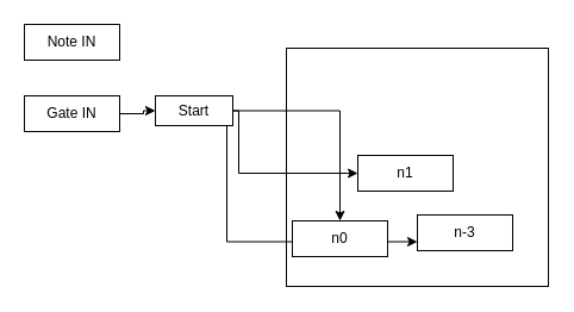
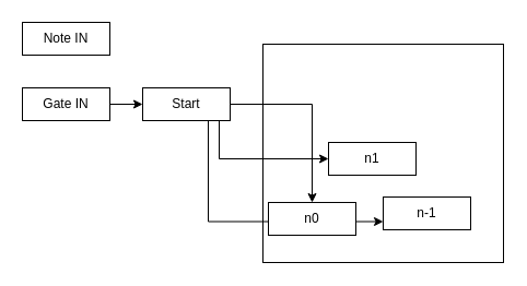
  <mxCell id="0" />
  <mxCell id="1" parent="0" />
  <mxCell id="2" value="" style="group" vertex="1" connectable="0" parent="1"><mxGeometry x="240" y="40" width="220" height="200" as="geometry" /></mxCell>
  <mxCell id="3" value="" style="rounded=0;whiteSpace=wrap;html=1;" vertex="1" parent="2"><mxGeometry width="220" height="200" as="geometry" /></mxCell>
  <mxCell id="4" value="Note IN" style="rounded=0;whiteSpace=wrap;html=1;" vertex="1" parent="1"><mxGeometry x="20" y="20" width="80" height="30" as="geometry" /></mxCell>
  <mxCell id="5" value="" style="edgeStyle=orthogonalEdgeStyle;rounded=0;orthogonalLoop=1;jettySize=auto;html=1;" edge="1" parent="1" source="6" target="10"><mxGeometry relative="1" as="geometry" /></mxCell>
  <mxCell id="6" value="Gate IN" style="rounded=0;whiteSpace=wrap;html=1;" vertex="1" parent="1"><mxGeometry x="20" y="80" width="80" height="30" as="geometry" /></mxCell>
  <mxCell id="7" value="" style="edgeStyle=orthogonalEdgeStyle;rounded=0;orthogonalLoop=1;jettySize=auto;html=1;" edge="1" parent="1" source="10" target="11"><mxGeometry relative="1" as="geometry" /></mxCell>
  <mxCell id="8" style="edgeStyle=orthogonalEdgeStyle;rounded=0;orthogonalLoop=1;jettySize=auto;html=1;entryX=0;entryY=0.5;entryDx=0;entryDy=0;" edge="1" parent="1" source="10" target="12"><mxGeometry relative="1" as="geometry"><Array as="points"><mxPoint x="200" y="145" /></Array></mxGeometry></mxCell>
  <mxCell id="9" style="edgeStyle=orthogonalEdgeStyle;rounded=0;orthogonalLoop=1;jettySize=auto;html=1;entryX=0;entryY=0.75;entryDx=0;entryDy=0;" edge="1" parent="1" source="10" target="13"><mxGeometry relative="1" as="geometry"><Array as="points"><mxPoint x="190" y="203" /></Array></mxGeometry></mxCell>
- <mxCell id="10" value="Start" style="rounded=0;whiteSpace=wrap;html=1;" vertex="1" parent="1"><mxGeometry x="130" y="80" width="65" height="25" as="geometry" /></mxCell>
+ <mxCell id="10" value="Start" style="rounded=0;whiteSpace=wrap;html=1;" vertex="1" parent="1"><mxGeometry x="130" y="80" width="80" height="30" as="geometry" /></mxCell>
  <mxCell id="11" value="n0" style="rounded=0;whiteSpace=wrap;html=1;" vertex="1" parent="1"><mxGeometry x="245" y="185" width="80" height="30" as="geometry" /></mxCell>
  <mxCell id="12" value="n1" style="rounded=0;whiteSpace=wrap;html=1;" vertex="1" parent="1"><mxGeometry x="300" y="130" width="80" height="30" as="geometry" /></mxCell>
- <mxCell id="13" value="n-3" style="rounded=0;whiteSpace=wrap;html=1;" vertex="1" parent="1"><mxGeometry x="350" y="180" width="80" height="30" as="geometry" /></mxCell>
+ <mxCell id="13" value="n-1" style="rounded=0;whiteSpace=wrap;html=1;" vertex="1" parent="1"><mxGeometry x="350" y="180" width="80" height="30" as="geometry" /></mxCell>
